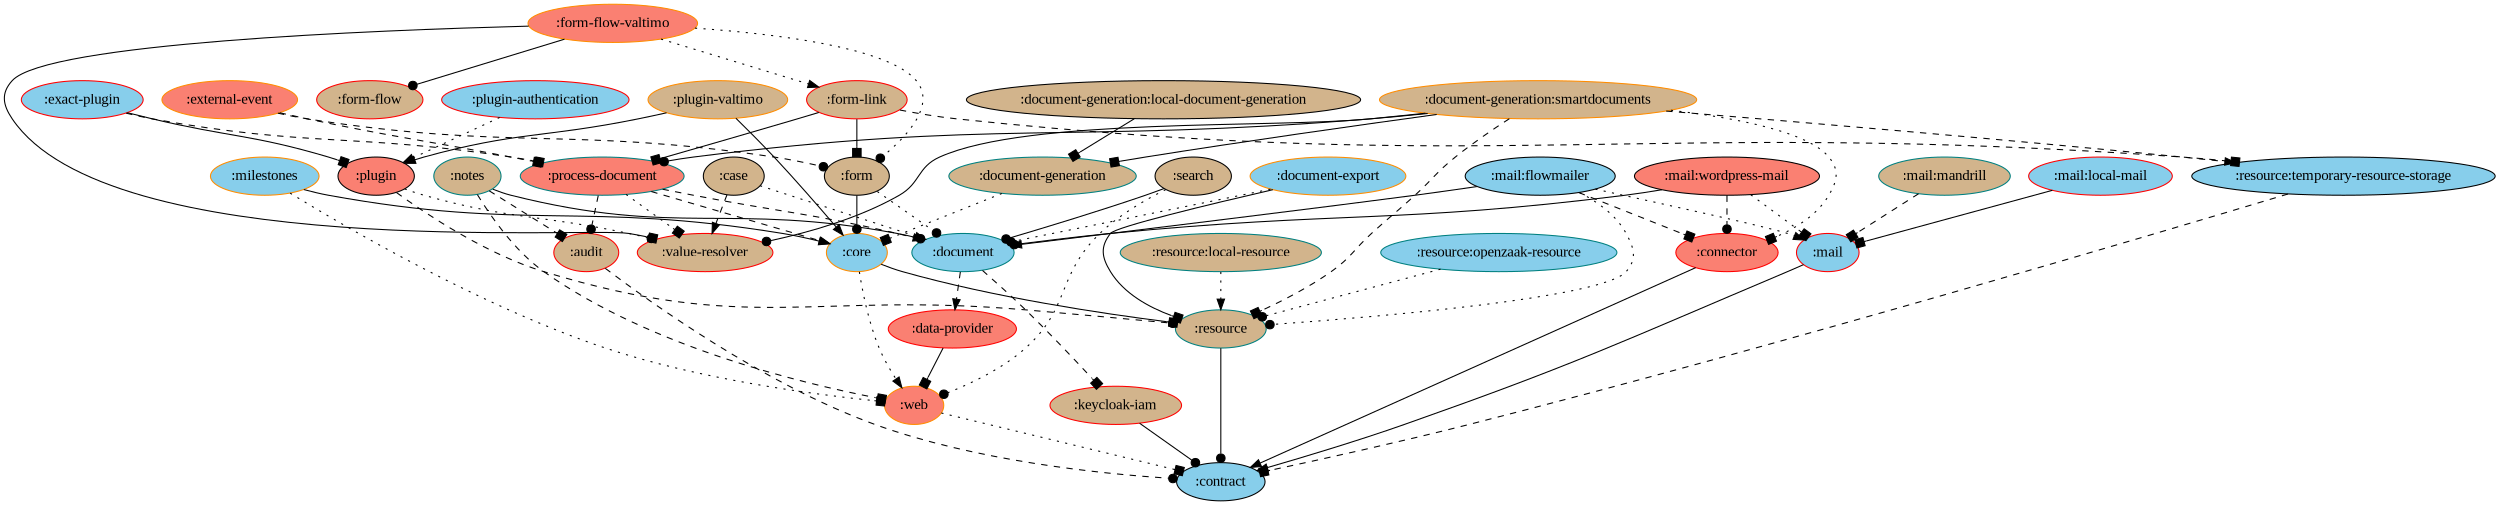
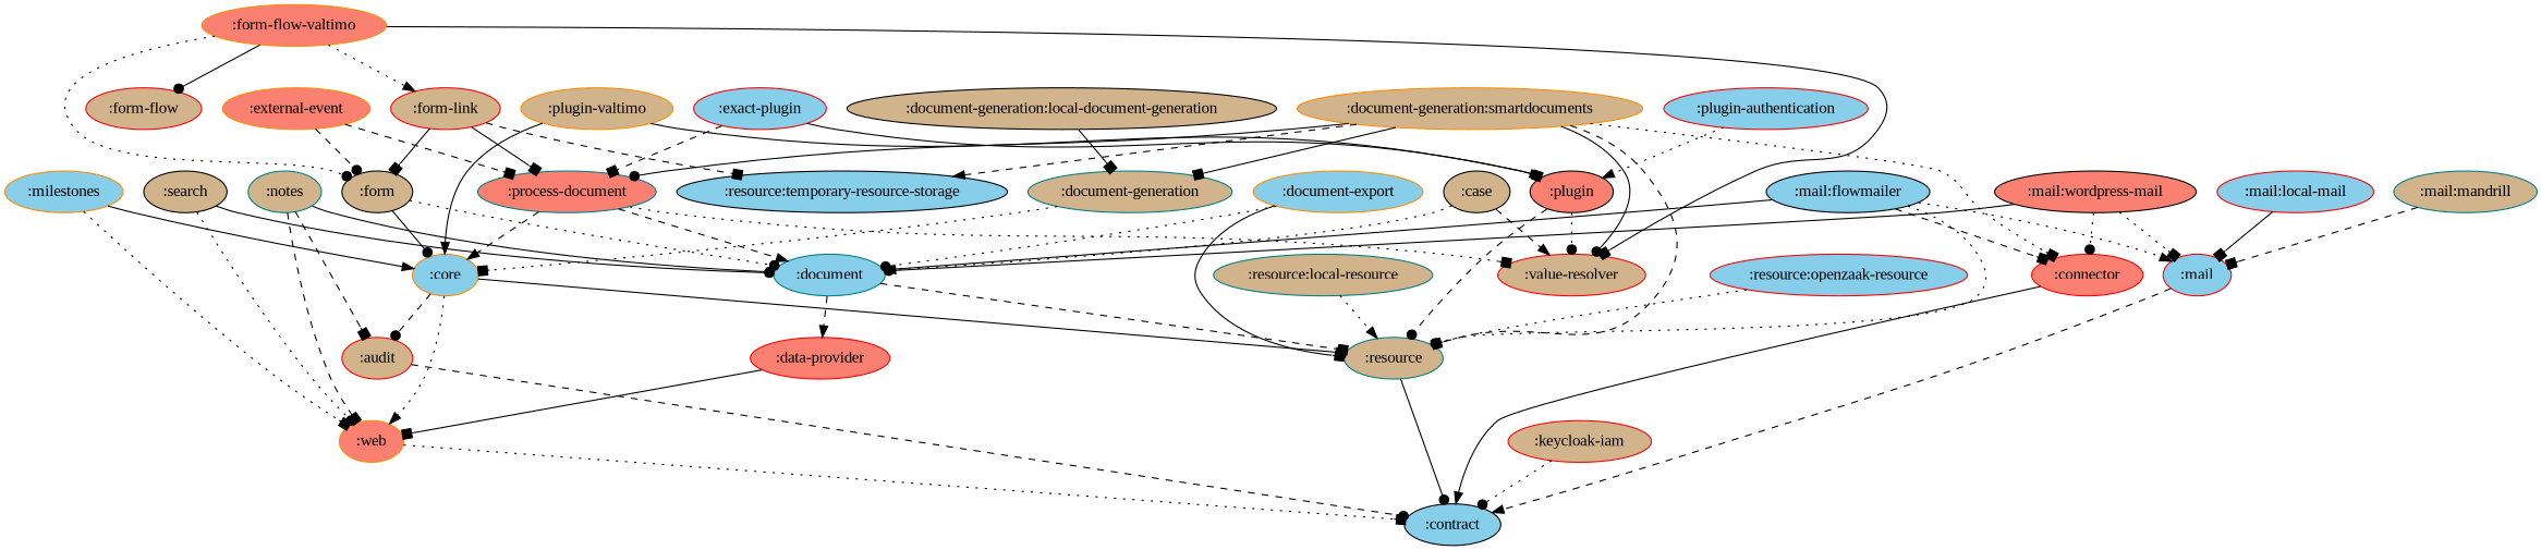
  digraph {
    fontname="Liberation Serif"
    node [color=red fillcolor=tan fontname="Liberation Serif" style=filled]
    edge [arrowhead=box fontname="Liberation Serif" style=solid]
    ":contract" [color=black fillcolor=skyblue]
    ":audit"
    ":case" [color=black]
    ":document" [color=teal fillcolor=skyblue]
    ":value-resolver"
    ":resource" [color=teal]
    ":data-provider" [fillcolor=salmon]
    ":web" [color=darkorange fillcolor=salmon]
    ":connector" [fillcolor=salmon]
    ":core" [color=darkorange fillcolor=skyblue]
    ":document-export" [color=darkorange fillcolor=skyblue]
    ":document-generation" [color=teal]
    ":document-generation:local-document-generation" [color=black]
    ":document-generation:smartdocuments" [color=darkorange]
    ":process-document" [color=teal fillcolor=salmon]
    ":resource:temporary-resource-storage" [color=black fillcolor=skyblue]
    ":exact-plugin" [fillcolor=skyblue]
    ":plugin" [color=black fillcolor=salmon]
    ":external-event" [color=darkorange fillcolor=salmon]
    ":form" [color=black]
    ":form-flow-valtimo" [color=darkorange fillcolor=salmon]
    ":form-flow"
    ":form-link"
    ":keycloak-iam"
    ":mail" [fillcolor=skyblue]
    ":mail:flowmailer" [color=black fillcolor=skyblue]
    ":mail:local-mail" [fillcolor=skyblue]
    ":mail:mandrill" [color=teal]
    ":mail:wordpress-mail" [color=black fillcolor=salmon]
    ":milestones" [color=darkorange fillcolor=skyblue]
    ":notes" [color=teal]
    ":plugin-authentication" [fillcolor=skyblue]
    ":plugin-valtimo" [color=darkorange]
    ":resource:local-resource" [color=teal]
-   ":resource:openzaak-resource" [color=teal fillcolor=skyblue]
+   ":resource:openzaak-resource" [fillcolor=skyblue]
    ":search" [color=black]
    ":audit" -> ":contract" [arrowhead=dot style=dashed]
    ":case" -> ":document" [arrowhead=normal style=dotted]
    ":case" -> ":value-resolver" [arrowhead=normal style=dashed]
-   ":document" -> ":keycloak-iam" [style=dashed]
+   ":document" -> ":resource" [style=dashed]
    ":document" -> ":data-provider" [arrowhead=normal style=dashed]
    ":resource" -> ":contract" [arrowhead=dot]
    ":data-provider" -> ":web"
    ":web" -> ":contract" [style=dotted]
    ":connector" -> ":contract" [arrowhead=normal]
    ":core" -> ":resource"
    ":core" -> ":web" [arrowhead=normal style=dotted]
    ":document-export" -> ":document" [arrowhead=dot style=dotted]
    ":document-export" -> ":resource"
    ":document-generation" -> ":core" [style=dotted]
    ":document-generation:local-document-generation" -> ":document-generation"
    ":document-generation:smartdocuments" -> ":value-resolver" [arrowhead=dot]
    ":document-generation:smartdocuments" -> ":resource" [style=dashed]
    ":document-generation:smartdocuments" -> ":connector" [style=dotted]
    ":document-generation:smartdocuments" -> ":document-generation"
    ":document-generation:smartdocuments" -> ":process-document" [arrowhead=dot]
    ":document-generation:smartdocuments" -> ":resource:temporary-resource-storage" [arrowhead=normal style=dashed]
-   ":process-document" -> ":audit" [arrowhead=dot style=dashed]
+   ":core" -> ":audit" [arrowhead=dot style=dashed]
    ":process-document" -> ":document" [arrowhead=normal style=dashed]
    ":process-document" -> ":value-resolver" [style=dotted]
    ":process-document" -> ":core" [arrowhead=normal style=dashed]
-   ":resource:temporary-resource-storage" -> ":contract" [style=dashed]
    ":exact-plugin" -> ":process-document" [style=dashed]
    ":exact-plugin" -> ":plugin"
    ":plugin" -> ":value-resolver" [arrowhead=dot style=dotted]
    ":plugin" -> ":resource" [arrowhead=dot style=dashed]
    ":external-event" -> ":process-document" [style=dashed]
    ":external-event" -> ":form" [arrowhead=dot style=dashed]
    ":form" -> ":document" [arrowhead=dot style=dotted]
    ":form" -> ":core" [arrowhead=dot]
    ":form-flow-valtimo" -> ":value-resolver"
    ":form-flow-valtimo" -> ":form" [arrowhead=dot style=dotted]
    ":form-flow-valtimo" -> ":form-flow" [arrowhead=dot]
    ":form-flow-valtimo" -> ":form-link" [arrowhead=normal style=dotted]
    ":form-link" -> ":process-document"
    ":form-link" -> ":resource:temporary-resource-storage" [style=dashed]
    ":form-link" -> ":form"
-   ":keycloak-iam" -> ":contract" [arrowhead=dot]
-   ":mail" -> ":contract" [arrowhead=normal]
+   ":keycloak-iam" -> ":contract" [arrowhead=dot style=dotted]
+   ":mail" -> ":contract" [arrowhead=normal style=dashed]
    ":mail:flowmailer" -> ":document" [arrowhead=normal]
    ":mail:flowmailer" -> ":resource" [arrowhead=dot style=dotted]
    ":mail:flowmailer" -> ":connector" [style=dashed]
    ":mail:flowmailer" -> ":mail" [arrowhead=normal style=dotted]
    ":mail:local-mail" -> ":mail"
    ":mail:mandrill" -> ":mail" [style=dashed]
    ":mail:wordpress-mail" -> ":document" [arrowhead=dot]
-   ":mail:wordpress-mail" -> ":connector" [arrowhead=dot style=dashed]
+   ":mail:wordpress-mail" -> ":connector" [arrowhead=dot style=dotted]
    ":mail:wordpress-mail" -> ":mail" [style=dotted]
    ":milestones" -> ":web" [style=dotted]
    ":milestones" -> ":core" [arrowhead=normal]
    ":notes" -> ":audit" [style=dashed]
    ":notes" -> ":document" [arrowhead=dot]
    ":notes" -> ":web" [style=dashed]
    ":plugin-authentication" -> ":plugin" [arrowhead=normal style=dotted]
    ":plugin-valtimo" -> ":core" [arrowhead=normal]
    ":plugin-valtimo" -> ":plugin" [arrowhead=normal]
    ":resource:local-resource" -> ":resource" [arrowhead=normal style=dotted]
    ":resource:openzaak-resource" -> ":resource" [arrowhead=dot style=dotted]
    ":search" -> ":document" [arrowhead=dot]
    ":search" -> ":web" [arrowhead=dot style=dotted]
  }
